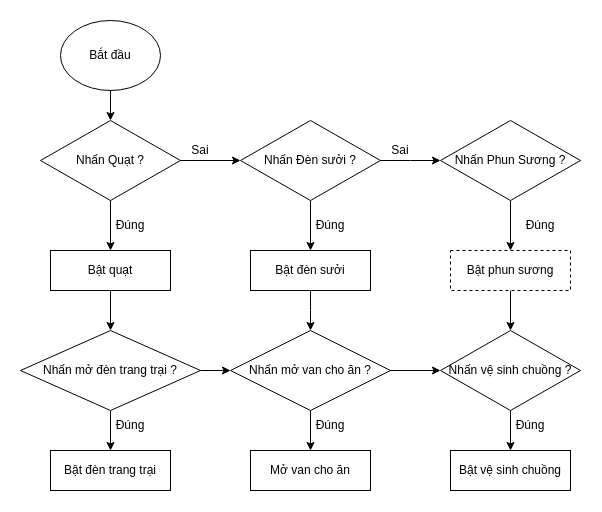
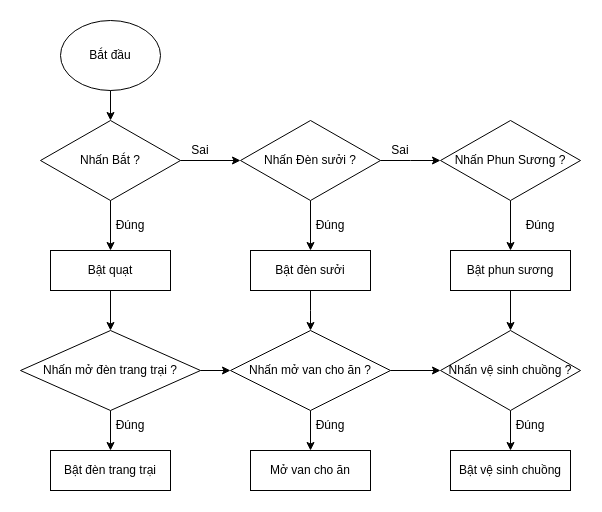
  <mxCell id="0" />
  <mxCell id="1" parent="0" />
  <mxCell id="2" value="Bắt đầu" style="ellipse;whiteSpace=wrap;html=1;" vertex="1" parent="1"><mxGeometry x="60" y="20" width="100" height="70" as="geometry" /></mxCell>
  <mxCell id="3" value="" style="edgeStyle=orthogonalEdgeStyle;rounded=0;orthogonalLoop=1;jettySize=auto;html=1;" edge="1" parent="1" source="4" target="14"><mxGeometry relative="1" as="geometry" /></mxCell>
- <mxCell id="4" value="Nhấn Quạt ?" style="rhombus;whiteSpace=wrap;html=1;" vertex="1" parent="1"><mxGeometry x="40" y="120" width="140" height="80" as="geometry" /></mxCell>
+ <mxCell id="4" value="Nhấn Bắt ?" style="rhombus;whiteSpace=wrap;html=1;" vertex="1" parent="1"><mxGeometry x="40" y="120" width="140" height="80" as="geometry" /></mxCell>
  <mxCell id="5" value="" style="endArrow=classic;html=1;rounded=0;exitX=0.5;exitY=1;exitDx=0;exitDy=0;" edge="1" parent="1" source="4"><mxGeometry width="50" height="50" relative="1" as="geometry"><mxPoint x="240" y="420" as="sourcePoint" /><mxPoint x="110" y="250" as="targetPoint" /></mxGeometry></mxCell>
  <mxCell id="6" value="Đúng" style="text;html=1;align=center;verticalAlign=middle;whiteSpace=wrap;rounded=0;" vertex="1" parent="1"><mxGeometry x="100" y="210" width="60" height="30" as="geometry" /></mxCell>
  <mxCell id="7" value="Sai" style="text;html=1;align=center;verticalAlign=middle;whiteSpace=wrap;rounded=0;" vertex="1" parent="1"><mxGeometry x="170" y="135" width="60" height="30" as="geometry" /></mxCell>
  <mxCell id="8" value="" style="edgeStyle=orthogonalEdgeStyle;rounded=0;orthogonalLoop=1;jettySize=auto;html=1;" edge="1" parent="1" source="9" target="24"><mxGeometry relative="1" as="geometry" /></mxCell>
  <mxCell id="9" value="Bật quạt" style="rounded=0;whiteSpace=wrap;html=1;" vertex="1" parent="1"><mxGeometry x="50" y="250" width="120" height="40" as="geometry" /></mxCell>
  <mxCell id="10" style="edgeStyle=orthogonalEdgeStyle;rounded=0;orthogonalLoop=1;jettySize=auto;html=1;" edge="1" parent="1" source="11"><mxGeometry relative="1" as="geometry"><mxPoint x="310" y="330" as="targetPoint" /></mxGeometry></mxCell>
  <mxCell id="11" value="Bật đèn sưởi" style="rounded=0;whiteSpace=wrap;html=1;" vertex="1" parent="1"><mxGeometry x="250" y="250" width="120" height="40" as="geometry" /></mxCell>
  <mxCell id="12" value="" style="edgeStyle=orthogonalEdgeStyle;rounded=0;orthogonalLoop=1;jettySize=auto;html=1;" edge="1" parent="1" source="14"><mxGeometry relative="1" as="geometry"><mxPoint x="440" y="160" as="targetPoint" /></mxGeometry></mxCell>
  <mxCell id="13" value="" style="edgeStyle=orthogonalEdgeStyle;rounded=0;orthogonalLoop=1;jettySize=auto;html=1;" edge="1" parent="1" source="14" target="11"><mxGeometry relative="1" as="geometry" /></mxCell>
  <mxCell id="14" value="Nhấn Đèn sưởi ?" style="rhombus;whiteSpace=wrap;html=1;" vertex="1" parent="1"><mxGeometry x="240" y="120" width="140" height="80" as="geometry" /></mxCell>
  <mxCell id="15" value="Sai" style="text;html=1;align=center;verticalAlign=middle;whiteSpace=wrap;rounded=0;" vertex="1" parent="1"><mxGeometry x="370" y="130" width="60" height="40" as="geometry" /></mxCell>
  <mxCell id="16" value="Đúng" style="text;html=1;align=center;verticalAlign=middle;whiteSpace=wrap;rounded=0;" vertex="1" parent="1"><mxGeometry x="300" y="210" width="60" height="30" as="geometry" /></mxCell>
  <mxCell id="17" value="" style="endArrow=classic;html=1;rounded=0;exitX=0.5;exitY=1;exitDx=0;exitDy=0;entryX=0.5;entryY=0;entryDx=0;entryDy=0;" edge="1" parent="1" target="4"><mxGeometry width="50" height="50" relative="1" as="geometry"><mxPoint x="110" y="90" as="sourcePoint" /><mxPoint x="150" y="150" as="targetPoint" /></mxGeometry></mxCell>
  <mxCell id="18" value="" style="edgeStyle=orthogonalEdgeStyle;rounded=0;orthogonalLoop=1;jettySize=auto;html=1;" edge="1" parent="1" source="19" target="21"><mxGeometry relative="1" as="geometry" /></mxCell>
  <mxCell id="19" value="Nhấn Phun Sương ?" style="rhombus;whiteSpace=wrap;html=1;" vertex="1" parent="1"><mxGeometry x="440" y="120" width="140" height="80" as="geometry" /></mxCell>
  <mxCell id="20" value="" style="edgeStyle=orthogonalEdgeStyle;rounded=0;orthogonalLoop=1;jettySize=auto;html=1;" edge="1" parent="1" source="21" target="29"><mxGeometry relative="1" as="geometry" /></mxCell>
- <mxCell id="21" value="Bật phun sương" style="rounded=0;whiteSpace=wrap;html=1;dashed=1;" vertex="1" parent="1"><mxGeometry x="450" y="250" width="120" height="40" as="geometry" /></mxCell>
+ <mxCell id="21" value="Bật phun sương" style="rounded=0;whiteSpace=wrap;html=1;" vertex="1" parent="1"><mxGeometry x="450" y="250" width="120" height="40" as="geometry" /></mxCell>
  <mxCell id="22" value="" style="edgeStyle=orthogonalEdgeStyle;rounded=0;orthogonalLoop=1;jettySize=auto;html=1;" edge="1" parent="1" source="24" target="27"><mxGeometry relative="1" as="geometry" /></mxCell>
  <mxCell id="23" value="" style="edgeStyle=orthogonalEdgeStyle;rounded=0;orthogonalLoop=1;jettySize=auto;html=1;" edge="1" parent="1" source="24" target="30"><mxGeometry relative="1" as="geometry" /></mxCell>
  <mxCell id="24" value="Nhấn mở đèn trang trại ?" style="rhombus;whiteSpace=wrap;html=1;" vertex="1" parent="1"><mxGeometry x="20" y="330" width="180" height="80" as="geometry" /></mxCell>
  <mxCell id="25" value="" style="edgeStyle=orthogonalEdgeStyle;rounded=0;orthogonalLoop=1;jettySize=auto;html=1;" edge="1" parent="1" source="27" target="29"><mxGeometry relative="1" as="geometry" /></mxCell>
  <mxCell id="26" value="" style="edgeStyle=orthogonalEdgeStyle;rounded=0;orthogonalLoop=1;jettySize=auto;html=1;" edge="1" parent="1" source="27" target="31"><mxGeometry relative="1" as="geometry" /></mxCell>
  <mxCell id="27" value="Nhấn mở van cho ăn ?" style="rhombus;whiteSpace=wrap;html=1;" vertex="1" parent="1"><mxGeometry x="230" y="330" width="160" height="80" as="geometry" /></mxCell>
  <mxCell id="28" value="" style="edgeStyle=orthogonalEdgeStyle;rounded=0;orthogonalLoop=1;jettySize=auto;html=1;" edge="1" parent="1" source="29" target="32"><mxGeometry relative="1" as="geometry" /></mxCell>
  <mxCell id="29" value="Nhấn vệ sinh chuồng ?" style="rhombus;whiteSpace=wrap;html=1;" vertex="1" parent="1"><mxGeometry x="440" y="330" width="140" height="80" as="geometry" /></mxCell>
  <mxCell id="30" value="Bật đèn trang trại" style="rounded=0;whiteSpace=wrap;html=1;" vertex="1" parent="1"><mxGeometry x="50" y="450" width="120" height="40" as="geometry" /></mxCell>
  <mxCell id="31" value="Mở van cho ăn" style="rounded=0;whiteSpace=wrap;html=1;" vertex="1" parent="1"><mxGeometry x="250" y="450" width="120" height="40" as="geometry" /></mxCell>
  <mxCell id="32" value="Bật vệ sinh chuồng" style="rounded=0;whiteSpace=wrap;html=1;" vertex="1" parent="1"><mxGeometry x="450" y="450" width="120" height="40" as="geometry" /></mxCell>
  <mxCell id="33" value="Đúng" style="text;html=1;align=center;verticalAlign=middle;whiteSpace=wrap;rounded=0;" vertex="1" parent="1"><mxGeometry x="510" y="210" width="60" height="30" as="geometry" /></mxCell>
  <mxCell id="34" value="Đúng" style="text;html=1;align=center;verticalAlign=middle;whiteSpace=wrap;rounded=0;" vertex="1" parent="1"><mxGeometry x="100" y="410" width="60" height="30" as="geometry" /></mxCell>
  <mxCell id="35" value="Đúng" style="text;html=1;align=center;verticalAlign=middle;whiteSpace=wrap;rounded=0;" vertex="1" parent="1"><mxGeometry x="300" y="410" width="60" height="30" as="geometry" /></mxCell>
  <mxCell id="36" value="Đúng" style="text;html=1;align=center;verticalAlign=middle;whiteSpace=wrap;rounded=0;" vertex="1" parent="1"><mxGeometry x="500" y="410" width="60" height="30" as="geometry" /></mxCell>
